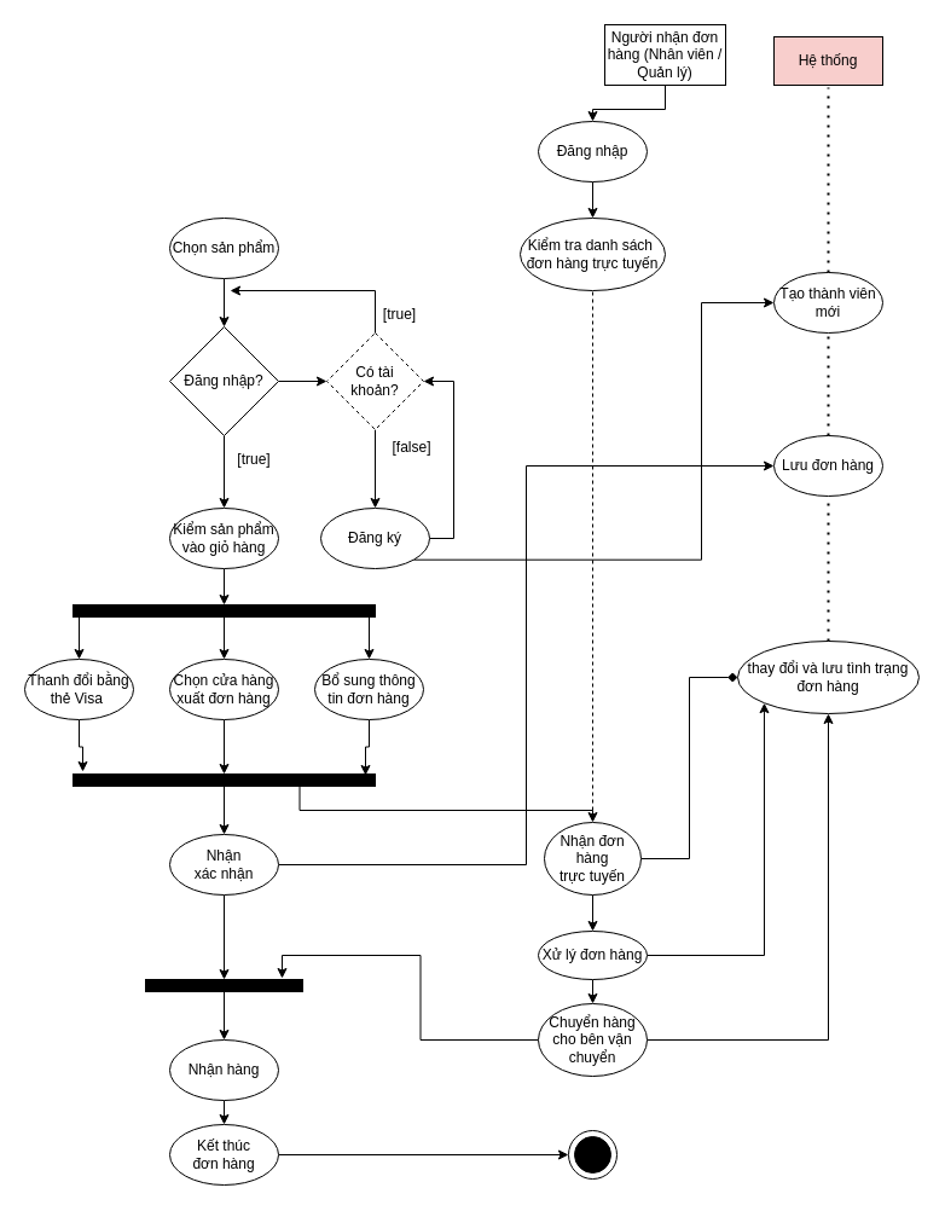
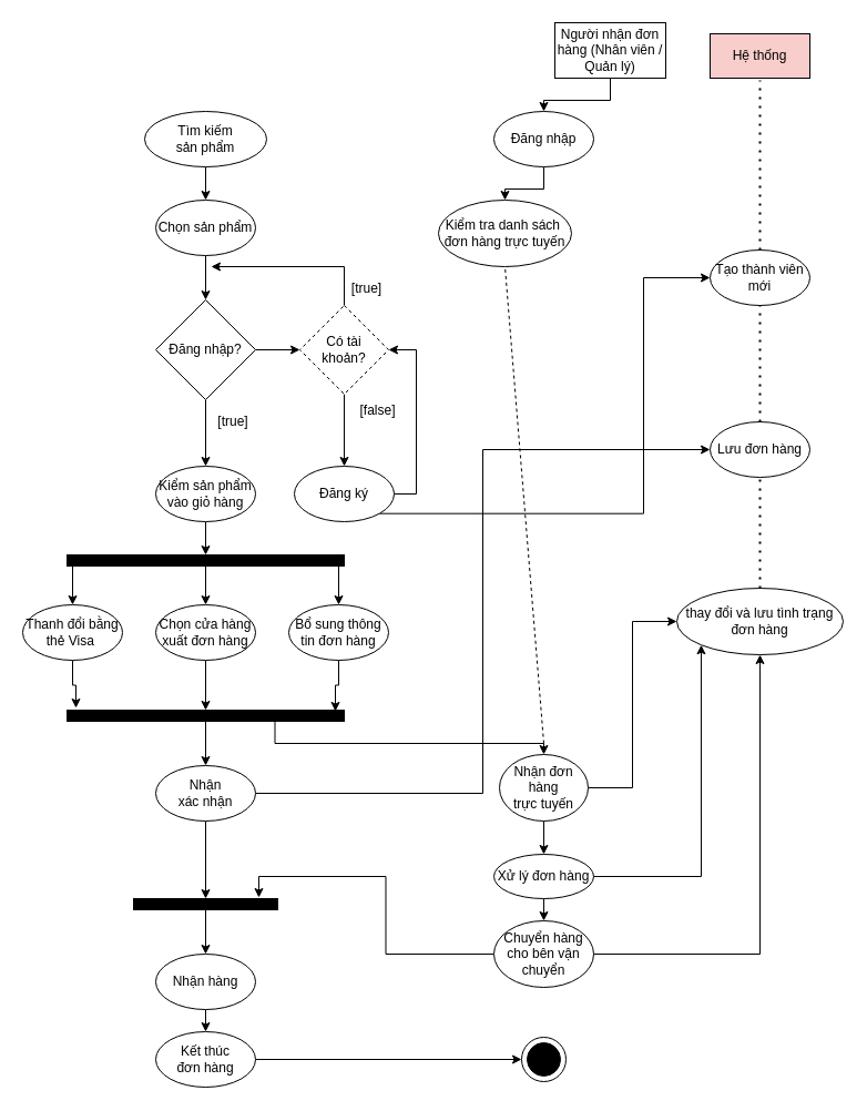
  <mxCell id="0" />
  <mxCell id="1" parent="0" />
+ <mxCell id="2" style="edgeStyle=orthogonalEdgeStyle;rounded=0;orthogonalLoop=1;jettySize=auto;html=1;exitX=0.5;exitY=1;exitDx=0;exitDy=0;entryX=0.5;entryY=0;entryDx=0;entryDy=0;" edge="1" parent="1" source="3" target="5"><mxGeometry relative="1" as="geometry" /></mxCell>
+ <mxCell id="3" value="Tìm kiếm &lt;br&gt;sản phẩm" style="ellipse;whiteSpace=wrap;html=1;" vertex="1" parent="1"><mxGeometry x="130" y="100" width="110" height="50" as="geometry" /></mxCell>
  <mxCell id="4" style="edgeStyle=orthogonalEdgeStyle;rounded=0;orthogonalLoop=1;jettySize=auto;html=1;exitX=0.5;exitY=1;exitDx=0;exitDy=0;entryX=0.5;entryY=0;entryDx=0;entryDy=0;" edge="1" parent="1" source="5" target="23"><mxGeometry relative="1" as="geometry" /></mxCell>
  <mxCell id="5" value="Chọn sản phẩm" style="ellipse;whiteSpace=wrap;html=1;" vertex="1" parent="1"><mxGeometry x="140" y="180" width="90" height="50" as="geometry" /></mxCell>
  <mxCell id="6" style="edgeStyle=orthogonalEdgeStyle;rounded=0;orthogonalLoop=1;jettySize=auto;html=1;exitX=0.5;exitY=1;exitDx=0;exitDy=0;entryX=0.5;entryY=0;entryDx=0;entryDy=0;" edge="1" parent="1" source="7" target="11"><mxGeometry relative="1" as="geometry" /></mxCell>
  <mxCell id="7" value="Kiểm sản phẩm&lt;br&gt;vào giỏ hàng" style="ellipse;whiteSpace=wrap;html=1;" vertex="1" parent="1"><mxGeometry x="140" y="420" width="90" height="50" as="geometry" /></mxCell>
  <mxCell id="8" style="edgeStyle=orthogonalEdgeStyle;rounded=0;orthogonalLoop=1;jettySize=auto;html=1;exitX=1;exitY=0.75;exitDx=0;exitDy=0;entryX=0.5;entryY=0;entryDx=0;entryDy=0;" edge="1" parent="1" source="11" target="17"><mxGeometry relative="1" as="geometry" /></mxCell>
  <mxCell id="9" style="edgeStyle=orthogonalEdgeStyle;rounded=0;orthogonalLoop=1;jettySize=auto;html=1;exitX=0.5;exitY=1;exitDx=0;exitDy=0;entryX=0.5;entryY=0;entryDx=0;entryDy=0;" edge="1" parent="1" source="11" target="15"><mxGeometry relative="1" as="geometry" /></mxCell>
  <mxCell id="10" style="edgeStyle=orthogonalEdgeStyle;rounded=0;orthogonalLoop=1;jettySize=auto;html=1;exitX=0;exitY=1;exitDx=0;exitDy=0;entryX=0.5;entryY=0;entryDx=0;entryDy=0;" edge="1" parent="1" source="11" target="13"><mxGeometry relative="1" as="geometry" /></mxCell>
  <mxCell id="11" value="" style="rounded=0;whiteSpace=wrap;html=1;fillColor=#000000;" vertex="1" parent="1"><mxGeometry x="60" y="500" width="250" height="10" as="geometry" /></mxCell>
  <mxCell id="12" style="edgeStyle=orthogonalEdgeStyle;rounded=0;orthogonalLoop=1;jettySize=auto;html=1;exitX=0.5;exitY=1;exitDx=0;exitDy=0;entryX=0.032;entryY=-0.2;entryDx=0;entryDy=0;entryPerimeter=0;" edge="1" parent="1" source="13" target="20"><mxGeometry relative="1" as="geometry" /></mxCell>
  <mxCell id="13" value="Thanh đổi bằng thẻ Visa&amp;nbsp;" style="ellipse;whiteSpace=wrap;html=1;" vertex="1" parent="1"><mxGeometry x="20" y="545" width="90" height="50" as="geometry" /></mxCell>
  <mxCell id="14" style="edgeStyle=orthogonalEdgeStyle;rounded=0;orthogonalLoop=1;jettySize=auto;html=1;exitX=0.5;exitY=1;exitDx=0;exitDy=0;entryX=0.5;entryY=0;entryDx=0;entryDy=0;" edge="1" parent="1" source="15" target="20"><mxGeometry relative="1" as="geometry" /></mxCell>
  <mxCell id="15" value="Chọn cửa hàng&lt;br&gt;xuất đơn hàng" style="ellipse;whiteSpace=wrap;html=1;" vertex="1" parent="1"><mxGeometry x="140" y="545" width="90" height="50" as="geometry" /></mxCell>
  <mxCell id="16" style="edgeStyle=orthogonalEdgeStyle;rounded=0;orthogonalLoop=1;jettySize=auto;html=1;exitX=0.5;exitY=1;exitDx=0;exitDy=0;entryX=0.968;entryY=0.1;entryDx=0;entryDy=0;entryPerimeter=0;" edge="1" parent="1" source="17" target="20"><mxGeometry relative="1" as="geometry" /></mxCell>
  <mxCell id="17" value="Bổ sung thông tin đơn hàng" style="ellipse;whiteSpace=wrap;html=1;" vertex="1" parent="1"><mxGeometry x="260" y="545" width="90" height="50" as="geometry" /></mxCell>
  <mxCell id="18" style="edgeStyle=orthogonalEdgeStyle;rounded=0;orthogonalLoop=1;jettySize=auto;html=1;exitX=0.5;exitY=1;exitDx=0;exitDy=0;entryX=0.5;entryY=0;entryDx=0;entryDy=0;" edge="1" parent="1" source="20" target="35"><mxGeometry relative="1" as="geometry" /></mxCell>
  <mxCell id="19" style="edgeStyle=orthogonalEdgeStyle;rounded=0;orthogonalLoop=1;jettySize=auto;html=1;exitX=0.75;exitY=1;exitDx=0;exitDy=0;entryX=0.5;entryY=0;entryDx=0;entryDy=0;" edge="1" parent="1" source="20" target="43"><mxGeometry relative="1" as="geometry"><Array as="points"><mxPoint x="248" y="670" /><mxPoint x="490" y="670" /></Array></mxGeometry></mxCell>
  <mxCell id="20" value="" style="rounded=0;whiteSpace=wrap;html=1;fillColor=#000000;" vertex="1" parent="1"><mxGeometry x="60" y="640" width="250" height="10" as="geometry" /></mxCell>
  <mxCell id="21" style="edgeStyle=orthogonalEdgeStyle;rounded=0;orthogonalLoop=1;jettySize=auto;html=1;exitX=0.5;exitY=1;exitDx=0;exitDy=0;entryX=0.5;entryY=0;entryDx=0;entryDy=0;" edge="1" parent="1" source="23" target="7"><mxGeometry relative="1" as="geometry" /></mxCell>
  <mxCell id="22" style="edgeStyle=orthogonalEdgeStyle;rounded=0;orthogonalLoop=1;jettySize=auto;html=1;exitX=1;exitY=0.5;exitDx=0;exitDy=0;" edge="1" parent="1" source="23" target="27"><mxGeometry relative="1" as="geometry" /></mxCell>
  <mxCell id="23" value="Đăng nhập?" style="rhombus;whiteSpace=wrap;html=1;fillColor=#FFFFFF;" vertex="1" parent="1"><mxGeometry x="140" y="270" width="90" height="90" as="geometry" /></mxCell>
  <mxCell id="24" value="[true]" style="text;html=1;strokeColor=none;fillColor=none;align=center;verticalAlign=middle;whiteSpace=wrap;rounded=0;" vertex="1" parent="1"><mxGeometry x="190" y="370" width="40" height="20" as="geometry" /></mxCell>
  <mxCell id="25" style="edgeStyle=orthogonalEdgeStyle;rounded=0;orthogonalLoop=1;jettySize=auto;html=1;exitX=0.5;exitY=0;exitDx=0;exitDy=0;" edge="1" parent="1" source="27"><mxGeometry relative="1" as="geometry"><mxPoint x="190" y="240" as="targetPoint" /><Array as="points"><mxPoint x="310" y="240" /></Array></mxGeometry></mxCell>
  <mxCell id="26" style="edgeStyle=orthogonalEdgeStyle;rounded=0;orthogonalLoop=1;jettySize=auto;html=1;exitX=0.5;exitY=1;exitDx=0;exitDy=0;" edge="1" parent="1" source="27"><mxGeometry relative="1" as="geometry"><mxPoint x="310" y="420" as="targetPoint" /></mxGeometry></mxCell>
  <mxCell id="27" value="Có tài &lt;br&gt;khoản?" style="rhombus;whiteSpace=wrap;html=1;fillColor=#FFFFFF;dashed=1;" vertex="1" parent="1"><mxGeometry x="270" y="275" width="80" height="80" as="geometry" /></mxCell>
  <mxCell id="28" value="[true]" style="text;html=1;align=center;verticalAlign=middle;resizable=0;points=[];autosize=1;" vertex="1" parent="1"><mxGeometry x="310" y="250" width="40" height="20" as="geometry" /></mxCell>
  <mxCell id="29" value="[false]" style="text;html=1;align=center;verticalAlign=middle;resizable=0;points=[];autosize=1;" vertex="1" parent="1"><mxGeometry x="315" y="360" width="50" height="20" as="geometry" /></mxCell>
  <mxCell id="30" style="edgeStyle=orthogonalEdgeStyle;rounded=0;orthogonalLoop=1;jettySize=auto;html=1;exitX=1;exitY=0.5;exitDx=0;exitDy=0;entryX=1;entryY=0.5;entryDx=0;entryDy=0;" edge="1" parent="1" source="32" target="27"><mxGeometry relative="1" as="geometry"><mxPoint x="380" y="190" as="targetPoint" /></mxGeometry></mxCell>
  <mxCell id="31" style="edgeStyle=orthogonalEdgeStyle;rounded=0;orthogonalLoop=1;jettySize=auto;html=1;exitX=1;exitY=1;exitDx=0;exitDy=0;entryX=0;entryY=0.5;entryDx=0;entryDy=0;" edge="1" parent="1" source="32" target="54"><mxGeometry relative="1" as="geometry"><Array as="points"><mxPoint x="580" y="463" /><mxPoint x="580" y="250" /></Array></mxGeometry></mxCell>
  <mxCell id="32" value="Đăng ký" style="ellipse;whiteSpace=wrap;html=1;" vertex="1" parent="1"><mxGeometry x="265" y="420" width="90" height="50" as="geometry" /></mxCell>
  <mxCell id="33" style="edgeStyle=orthogonalEdgeStyle;rounded=0;orthogonalLoop=1;jettySize=auto;html=1;exitX=1;exitY=0.5;exitDx=0;exitDy=0;entryX=0;entryY=0.5;entryDx=0;entryDy=0;" edge="1" parent="1" source="35" target="52"><mxGeometry relative="1" as="geometry" /></mxCell>
  <mxCell id="34" style="edgeStyle=orthogonalEdgeStyle;rounded=0;orthogonalLoop=1;jettySize=auto;html=1;exitX=0.5;exitY=1;exitDx=0;exitDy=0;entryX=0.5;entryY=0;entryDx=0;entryDy=0;" edge="1" parent="1" source="35" target="61"><mxGeometry relative="1" as="geometry" /></mxCell>
  <mxCell id="35" value="Nhận&lt;br&gt;xác nhận" style="ellipse;whiteSpace=wrap;html=1;" vertex="1" parent="1"><mxGeometry x="140" y="690" width="90" height="50" as="geometry" /></mxCell>
  <mxCell id="36" style="edgeStyle=orthogonalEdgeStyle;rounded=0;orthogonalLoop=1;jettySize=auto;html=1;exitX=0.5;exitY=1;exitDx=0;exitDy=0;entryX=0.5;entryY=0;entryDx=0;entryDy=0;" edge="1" parent="1" source="37" target="39"><mxGeometry relative="1" as="geometry" /></mxCell>
  <mxCell id="37" value="Người nhận đơn hàng (Nhân viên / Quản lý)" style="rounded=0;whiteSpace=wrap;html=1;" vertex="1" parent="1"><mxGeometry x="500" y="20" width="100" height="50" as="geometry" /></mxCell>
  <mxCell id="38" style="edgeStyle=orthogonalEdgeStyle;rounded=0;orthogonalLoop=1;jettySize=auto;html=1;exitX=0.5;exitY=1;exitDx=0;exitDy=0;entryX=0.5;entryY=0;entryDx=0;entryDy=0;" edge="1" parent="1" source="39" target="40"><mxGeometry relative="1" as="geometry" /></mxCell>
  <mxCell id="39" value="Đăng nhập" style="ellipse;whiteSpace=wrap;html=1;fillColor=#FFFFFF;" vertex="1" parent="1"><mxGeometry x="445" y="100" width="90" height="50" as="geometry" /></mxCell>
- <mxCell id="40" value="Kiểm tra danh sách&amp;nbsp;&lt;br&gt;đơn hàng trực tuyến" style="ellipse;whiteSpace=wrap;html=1;fillColor=#FFFFFF;" vertex="1" parent="1"><mxGeometry x="430" y="180" width="120" height="60" as="geometry" /></mxCell>
+ <mxCell id="40" value="Kiểm tra danh sách&amp;nbsp;&lt;br&gt;đơn hàng trực tuyến" style="ellipse;whiteSpace=wrap;html=1;fillColor=#FFFFFF;" vertex="1" parent="1"><mxGeometry x="395" y="180" width="120" height="60" as="geometry" /></mxCell>
  <mxCell id="41" style="edgeStyle=orthogonalEdgeStyle;rounded=0;orthogonalLoop=1;jettySize=auto;html=1;exitX=0.5;exitY=1;exitDx=0;exitDy=0;" edge="1" parent="1" source="43"><mxGeometry relative="1" as="geometry"><mxPoint x="490" y="770" as="targetPoint" /></mxGeometry></mxCell>
- <mxCell id="42" style="edgeStyle=orthogonalEdgeStyle;rounded=0;orthogonalLoop=1;jettySize=auto;html=1;exitX=1;exitY=0.5;exitDx=0;exitDy=0;entryX=0;entryY=0.5;entryDx=0;entryDy=0;endArrow=diamond;" edge="1" parent="1" source="43" target="53"><mxGeometry relative="1" as="geometry" /></mxCell>
+ <mxCell id="42" style="edgeStyle=orthogonalEdgeStyle;rounded=0;orthogonalLoop=1;jettySize=auto;html=1;exitX=1;exitY=0.5;exitDx=0;exitDy=0;entryX=0;entryY=0.5;entryDx=0;entryDy=0;" edge="1" parent="1" source="43" target="53"><mxGeometry relative="1" as="geometry" /></mxCell>
  <mxCell id="43" value="Nhận đơn hàng&lt;br&gt;trực tuyến" style="ellipse;whiteSpace=wrap;html=1;fillColor=#FFFFFF;" vertex="1" parent="1"><mxGeometry x="450" y="680" width="80" height="60" as="geometry" /></mxCell>
  <mxCell id="44" value="" style="endArrow=none;dashed=1;html=1;entryX=0.5;entryY=1;entryDx=0;entryDy=0;" edge="1" parent="1" target="40"><mxGeometry width="50" height="50" relative="1" as="geometry"><mxPoint x="490" y="670" as="sourcePoint" /><mxPoint x="730" y="580" as="targetPoint" /></mxGeometry></mxCell>
  <mxCell id="45" style="edgeStyle=orthogonalEdgeStyle;rounded=0;orthogonalLoop=1;jettySize=auto;html=1;exitX=0.5;exitY=1;exitDx=0;exitDy=0;" edge="1" parent="1" source="47"><mxGeometry relative="1" as="geometry"><mxPoint x="490" y="830" as="targetPoint" /></mxGeometry></mxCell>
  <mxCell id="46" style="edgeStyle=orthogonalEdgeStyle;rounded=0;orthogonalLoop=1;jettySize=auto;html=1;exitX=1;exitY=0.5;exitDx=0;exitDy=0;entryX=0;entryY=1;entryDx=0;entryDy=0;" edge="1" parent="1" source="47" target="53"><mxGeometry relative="1" as="geometry" /></mxCell>
  <mxCell id="47" value="Xử lý đơn hàng" style="ellipse;whiteSpace=wrap;html=1;fillColor=#FFFFFF;" vertex="1" parent="1"><mxGeometry x="445" y="770" width="90" height="40" as="geometry" /></mxCell>
  <mxCell id="48" style="edgeStyle=orthogonalEdgeStyle;rounded=0;orthogonalLoop=1;jettySize=auto;html=1;exitX=1;exitY=0.5;exitDx=0;exitDy=0;entryX=0.5;entryY=1;entryDx=0;entryDy=0;" edge="1" parent="1" source="50" target="53"><mxGeometry relative="1" as="geometry" /></mxCell>
  <mxCell id="49" style="edgeStyle=orthogonalEdgeStyle;rounded=0;orthogonalLoop=1;jettySize=auto;html=1;exitX=0;exitY=0.5;exitDx=0;exitDy=0;entryX=0.869;entryY=-0.1;entryDx=0;entryDy=0;entryPerimeter=0;" edge="1" parent="1" source="50" target="61"><mxGeometry relative="1" as="geometry" /></mxCell>
  <mxCell id="50" value="Chuyển hàng&lt;br&gt;cho bên vận chuyển" style="ellipse;whiteSpace=wrap;html=1;fillColor=#FFFFFF;" vertex="1" parent="1"><mxGeometry x="445" y="830" width="90" height="60" as="geometry" /></mxCell>
  <mxCell id="51" value="Hệ thống" style="rounded=0;whiteSpace=wrap;html=1;fillColor=#f8cecc;" vertex="1" parent="1"><mxGeometry x="640" y="30" width="90" height="40" as="geometry" /></mxCell>
- <mxCell id="52" value="Lưu đơn hàng" style="ellipse;whiteSpace=wrap;html=1;fillColor=#FFFFFF;" vertex="1" parent="1"><mxGeometry x="640" y="360" width="90" height="50" as="geometry" /></mxCell>
+ <mxCell id="52" value="Lưu đơn hàng" style="ellipse;whiteSpace=wrap;html=1;fillColor=#FFFFFF;" vertex="1" parent="1"><mxGeometry x="640" y="380" width="90" height="50" as="geometry" /></mxCell>
  <mxCell id="53" value="thay đổi và lưu tình trạng đơn hàng" style="ellipse;whiteSpace=wrap;html=1;fillColor=#FFFFFF;" vertex="1" parent="1"><mxGeometry x="610" y="530" width="150" height="60" as="geometry" /></mxCell>
  <mxCell id="54" value="Tạo thành viên mới" style="ellipse;whiteSpace=wrap;html=1;fillColor=#FFFFFF;" vertex="1" parent="1"><mxGeometry x="640" y="225" width="90" height="50" as="geometry" /></mxCell>
  <mxCell id="55" value="" style="endArrow=none;dashed=1;html=1;dashPattern=1 3;strokeWidth=2;exitX=0.5;exitY=0;exitDx=0;exitDy=0;" edge="1" parent="1" source="54"><mxGeometry width="50" height="50" relative="1" as="geometry"><mxPoint x="680" y="350" as="sourcePoint" /><mxPoint x="685" y="72" as="targetPoint" /></mxGeometry></mxCell>
  <mxCell id="56" value="" style="endArrow=none;dashed=1;html=1;dashPattern=1 3;strokeWidth=2;exitX=0.5;exitY=0;exitDx=0;exitDy=0;entryX=0.5;entryY=1;entryDx=0;entryDy=0;" edge="1" parent="1" source="52" target="54"><mxGeometry width="50" height="50" relative="1" as="geometry"><mxPoint x="695" y="235" as="sourcePoint" /><mxPoint x="695" y="82" as="targetPoint" /></mxGeometry></mxCell>
  <mxCell id="57" value="" style="endArrow=none;dashed=1;html=1;dashPattern=1 3;strokeWidth=2;exitX=0.5;exitY=0;exitDx=0;exitDy=0;entryX=0.5;entryY=1;entryDx=0;entryDy=0;" edge="1" parent="1" source="53" target="52"><mxGeometry width="50" height="50" relative="1" as="geometry"><mxPoint x="695" y="390" as="sourcePoint" /><mxPoint x="695" y="285" as="targetPoint" /></mxGeometry></mxCell>
  <mxCell id="58" style="edgeStyle=orthogonalEdgeStyle;rounded=0;orthogonalLoop=1;jettySize=auto;html=1;exitX=0.5;exitY=1;exitDx=0;exitDy=0;entryX=0.5;entryY=0;entryDx=0;entryDy=0;" edge="1" parent="1" source="59" target="63"><mxGeometry relative="1" as="geometry" /></mxCell>
  <mxCell id="59" value="Nhận hàng" style="ellipse;whiteSpace=wrap;html=1;" vertex="1" parent="1"><mxGeometry x="140" y="860" width="90" height="50" as="geometry" /></mxCell>
  <mxCell id="60" style="edgeStyle=orthogonalEdgeStyle;rounded=0;orthogonalLoop=1;jettySize=auto;html=1;exitX=0.5;exitY=1;exitDx=0;exitDy=0;entryX=0.5;entryY=0;entryDx=0;entryDy=0;" edge="1" parent="1" source="61" target="59"><mxGeometry relative="1" as="geometry" /></mxCell>
  <mxCell id="61" value="" style="rounded=0;whiteSpace=wrap;html=1;fillColor=#000000;" vertex="1" parent="1"><mxGeometry x="120" y="810" width="130" height="10" as="geometry" /></mxCell>
  <mxCell id="62" style="edgeStyle=orthogonalEdgeStyle;rounded=0;orthogonalLoop=1;jettySize=auto;html=1;exitX=1;exitY=0.5;exitDx=0;exitDy=0;entryX=0;entryY=0.5;entryDx=0;entryDy=0;entryPerimeter=0;" edge="1" parent="1" source="63" target="64"><mxGeometry relative="1" as="geometry" /></mxCell>
  <mxCell id="63" value="Kết thúc&lt;br&gt;đơn hàng" style="ellipse;whiteSpace=wrap;html=1;" vertex="1" parent="1"><mxGeometry x="140" y="930" width="90" height="50" as="geometry" /></mxCell>
  <mxCell id="64" value="" style="shape=mxgraph.sysml.actFinal;html=1;verticalLabelPosition=bottom;labelBackgroundColor=#ffffff;verticalAlign=top;fillColor=#FFFFFF;" vertex="1" parent="1"><mxGeometry x="470" y="935" width="40" height="40" as="geometry" /></mxCell>
